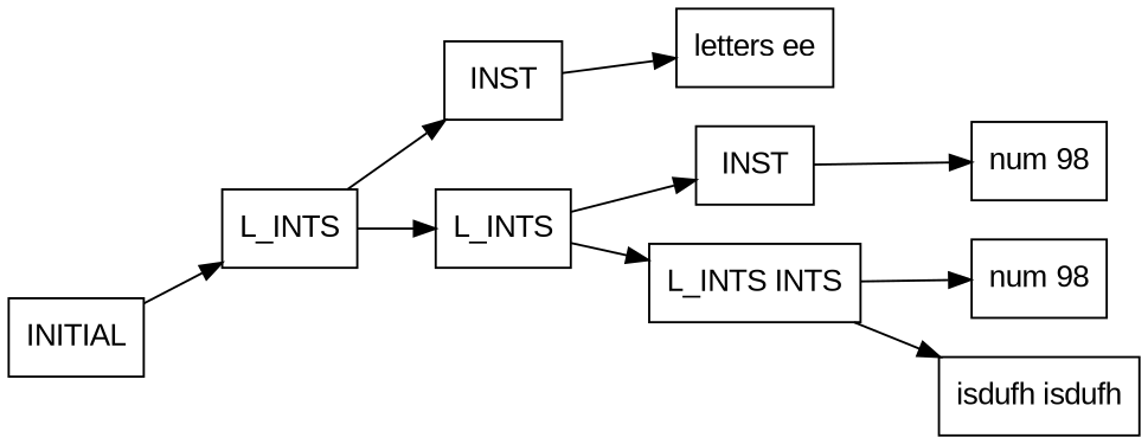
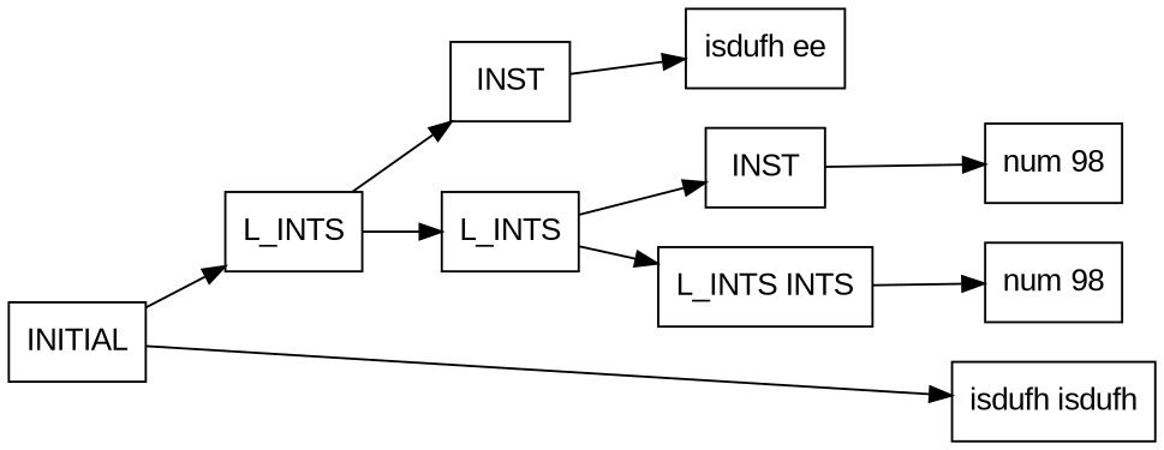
  digraph {
    rankdir=LR
    node [fillcolor=white fontname=Arial shape=box style=filled]
    n1 [label=INITIAL]
    n2 [label=L_INTS]
    n3 [label=INST]
    n4 [label=L_INTS]
-   n5 [label="letters ee"]
+   n5 [label="isdufh ee"]
    n6 [label=INST]
    n7 [label="L_INTS INTS"]
    n8 [label="num 98"]
    n9 [label="num 98"]
    n10 [label="isdufh isdufh"]
    n1 -> n2
    n2 -> n3
    n2 -> n4
    n3 -> n5
    n4 -> n6
    n4 -> n7
    n6 -> n8
    n7 -> n9
-   n7 -> n10
+   n1 -> n10
  }
